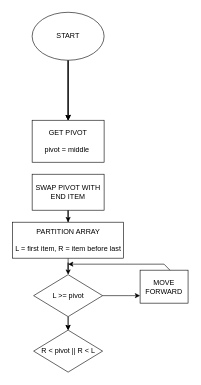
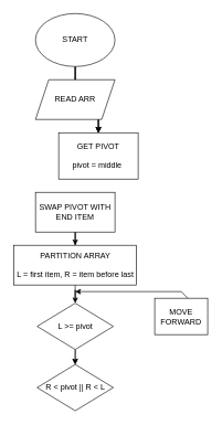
  <mxCell id="0" />
  <mxCell id="1" parent="0" />
  <mxCell id="2" value="" style="edgeStyle=orthogonalEdgeStyle;rounded=0;orthogonalLoop=1;jettySize=auto;html=1;" parent="1" source="6" target="8" edge="1"><mxGeometry relative="1" as="geometry" /></mxCell>
  <mxCell id="3" value="" style="edgeStyle=orthogonalEdgeStyle;rounded=0;orthogonalLoop=1;jettySize=auto;html=1;" parent="1" source="6" target="8" edge="1"><mxGeometry relative="1" as="geometry" /></mxCell>
  <mxCell id="4" value="" style="edgeStyle=orthogonalEdgeStyle;rounded=0;orthogonalLoop=1;jettySize=auto;html=1;" parent="1" source="6" target="8" edge="1"><mxGeometry relative="1" as="geometry" /></mxCell>
  <mxCell id="5" value="" style="edgeStyle=orthogonalEdgeStyle;rounded=0;orthogonalLoop=1;jettySize=auto;html=1;" parent="1" source="6" target="8" edge="1"><mxGeometry relative="1" as="geometry" /></mxCell>
  <mxCell id="6" value="START" style="ellipse;whiteSpace=wrap;html=1;" parent="1" vertex="1"><mxGeometry x="53" y="20" width="120" height="80" as="geometry" /></mxCell>
- <mxCell id="8" value="GET PIVOT&lt;div&gt;&lt;br&gt;&lt;div&gt;pivot = middle&amp;nbsp;&lt;/div&gt;&lt;/div&gt;" style="rounded=0;whiteSpace=wrap;html=1;" parent="1" vertex="1"><mxGeometry x="53" y="200" width="120" height="70" as="geometry" /></mxCell>
+ <mxCell id="7" value="READ ARR" style="shape=parallelogram;perimeter=parallelogramPerimeter;whiteSpace=wrap;html=1;fixedSize=1;" parent="1" vertex="1"><mxGeometry x="53" y="120" width="120" height="60" as="geometry" /></mxCell>
+ <mxCell id="8" value="GET PIVOT&lt;div&gt;&lt;br&gt;&lt;div&gt;pivot = middle&amp;nbsp;&lt;/div&gt;&lt;/div&gt;" style="rounded=0;whiteSpace=wrap;html=1;" parent="1" vertex="1"><mxGeometry x="88" y="200" width="120" height="70" as="geometry" /></mxCell>
  <mxCell id="9" value="" style="edgeStyle=orthogonalEdgeStyle;rounded=0;orthogonalLoop=1;jettySize=auto;html=1;" edge="1" parent="1" source="10" target="12"><mxGeometry relative="1" as="geometry" /></mxCell>
  <mxCell id="10" value="SWAP PIVOT WITH END ITEM" style="rounded=0;whiteSpace=wrap;html=1;" parent="1" vertex="1"><mxGeometry x="53" y="290" width="120" height="60" as="geometry" /></mxCell>
  <mxCell id="11" value="" style="edgeStyle=orthogonalEdgeStyle;rounded=0;orthogonalLoop=1;jettySize=auto;html=1;" edge="1" parent="1" source="12" target="15"><mxGeometry relative="1" as="geometry" /></mxCell>
  <mxCell id="12" value="PARTITION ARRAY&lt;div&gt;&lt;br&gt;&lt;/div&gt;&lt;div&gt;L = first item, R = item before last&lt;/div&gt;" style="rounded=0;whiteSpace=wrap;html=1;" vertex="1" parent="1"><mxGeometry x="20.5" y="370" width="185" height="60" as="geometry" /></mxCell>
  <mxCell id="13" value="" style="edgeStyle=orthogonalEdgeStyle;rounded=0;orthogonalLoop=1;jettySize=auto;html=1;" edge="1" parent="1" source="15"><mxGeometry relative="1" as="geometry"><mxPoint x="113.059" y="550" as="targetPoint" /></mxGeometry></mxCell>
  <mxCell id="14" value="" style="edgeStyle=orthogonalEdgeStyle;rounded=0;orthogonalLoop=1;jettySize=auto;html=1;" edge="1" parent="1" source="15"><mxGeometry relative="1" as="geometry"><mxPoint x="113.059" y="550.059" as="targetPoint" /></mxGeometry></mxCell>
  <mxCell id="15" value="L &amp;gt;= pivot" style="rhombus;whiteSpace=wrap;html=1;" vertex="1" parent="1"><mxGeometry x="55.5" y="457.5" width="115" height="70" as="geometry" /></mxCell>
- <mxCell id="16" value="" style="edgeStyle=orthogonalEdgeStyle;rounded=0;orthogonalLoop=1;jettySize=auto;html=1;" edge="1" parent="1" source="15" target="17"><mxGeometry relative="1" as="geometry"><Array as="points"><mxPoint x="213" y="493" /><mxPoint x="213" y="493" /></Array></mxGeometry></mxCell>
  <mxCell id="17" value="MOVE FORWARD" style="rounded=0;whiteSpace=wrap;html=1;" vertex="1" parent="1"><mxGeometry x="233" y="450" width="80" height="55" as="geometry" /></mxCell>
  <mxCell id="18" value="" style="endArrow=classic;html=1;rounded=0;entryX=0.625;entryY=0.045;entryDx=0;entryDy=0;entryPerimeter=0;exitX=0.622;exitY=0;exitDx=0;exitDy=0;exitPerimeter=0;" edge="1" parent="1" source="17"><mxGeometry width="50" height="50" relative="1" as="geometry"><mxPoint x="273" y="450" as="sourcePoint" /><mxPoint x="113" y="440" as="targetPoint" /><Array as="points"><mxPoint x="273" y="440" /></Array></mxGeometry></mxCell>
  <mxCell id="19" value="R &amp;lt; pivot || R &amp;lt; L" style="rhombus;whiteSpace=wrap;html=1;" vertex="1" parent="1"><mxGeometry x="55.5" y="550" width="115" height="70" as="geometry" /></mxCell>
